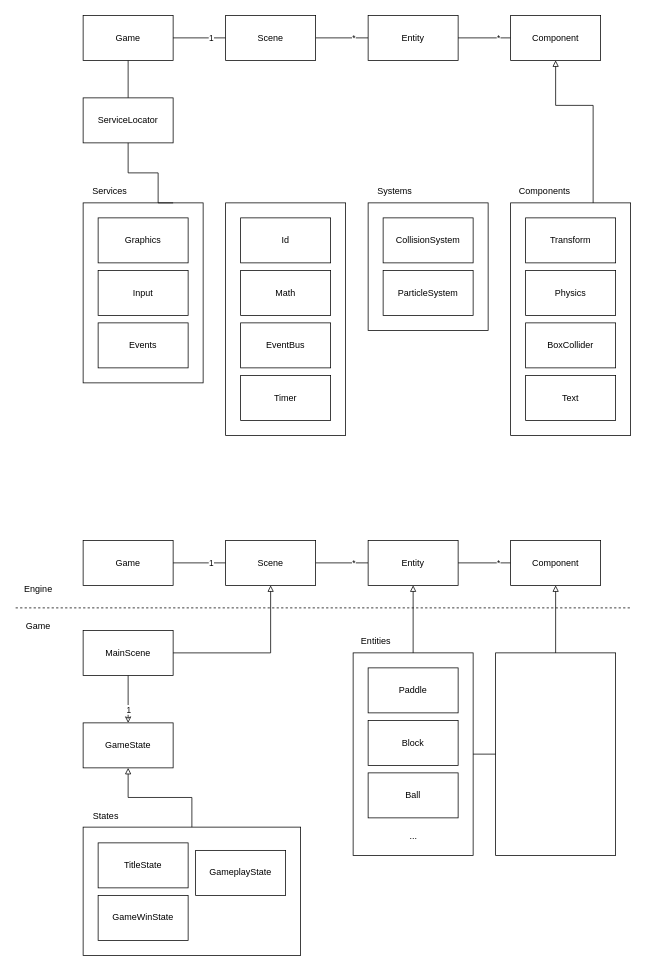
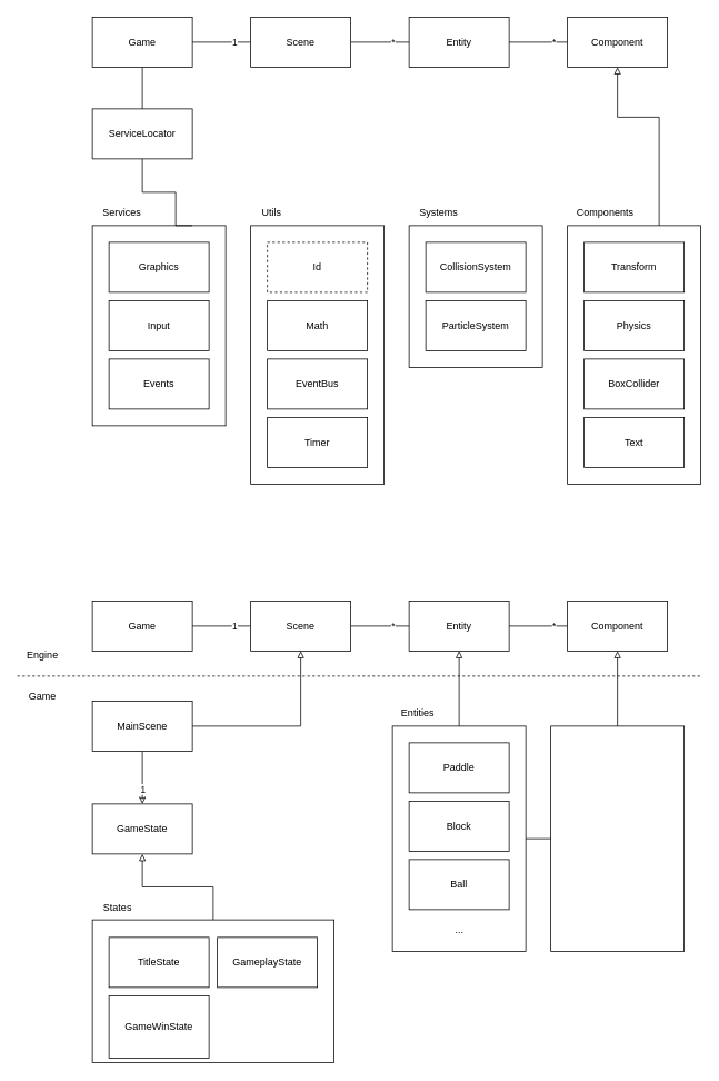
  <mxCell id="0" />
  <mxCell id="1" parent="0" />
  <mxCell id="2" style="edgeStyle=orthogonalEdgeStyle;rounded=0;orthogonalLoop=1;jettySize=auto;html=1;entryX=0.5;entryY=1;entryDx=0;entryDy=0;endArrow=block;endFill=0;" edge="1" parent="1" source="3" target="45"><mxGeometry relative="1" as="geometry" /></mxCell>
  <mxCell id="3" value="" style="rounded=0;whiteSpace=wrap;html=1;gradientColor=none;fillColor=none;" parent="1" vertex="1"><mxGeometry x="470" y="870" width="160" height="270" as="geometry" /></mxCell>
  <mxCell id="4" style="edgeStyle=orthogonalEdgeStyle;rounded=0;orthogonalLoop=1;jettySize=auto;html=1;entryX=0.5;entryY=1;entryDx=0;entryDy=0;endArrow=block;endFill=0;" parent="1" source="5" target="49" edge="1"><mxGeometry relative="1" as="geometry" /></mxCell>
  <mxCell id="5" value="" style="rounded=0;whiteSpace=wrap;html=1;gradientColor=none;fillColor=none;" parent="1" vertex="1"><mxGeometry x="660" y="870" width="160" height="270" as="geometry" /></mxCell>
  <mxCell id="6" style="edgeStyle=orthogonalEdgeStyle;rounded=0;orthogonalLoop=1;jettySize=auto;html=1;exitX=1;exitY=0.5;exitDx=0;exitDy=0;entryX=0;entryY=0.5;entryDx=0;entryDy=0;endArrow=none;endFill=0;" parent="1" source="3" target="5" edge="1"><mxGeometry relative="1" as="geometry"><mxPoint x="635" y="1005" as="targetPoint" /></mxGeometry></mxCell>
  <mxCell id="7" style="edgeStyle=orthogonalEdgeStyle;rounded=0;orthogonalLoop=1;jettySize=auto;html=1;entryX=0.5;entryY=1;entryDx=0;entryDy=0;endArrow=block;endFill=0;" parent="1" source="8" target="63" edge="1"><mxGeometry relative="1" as="geometry" /></mxCell>
  <mxCell id="8" value="" style="rounded=0;whiteSpace=wrap;html=1;gradientColor=none;fillColor=none;" parent="1" vertex="1"><mxGeometry x="110" y="1102.33" width="290" height="171" as="geometry" /></mxCell>
  <mxCell id="9" value="" style="rounded=0;whiteSpace=wrap;html=1;gradientColor=none;fillColor=none;" parent="1" vertex="1"><mxGeometry x="680" y="270" width="160" height="310" as="geometry" /></mxCell>
  <mxCell id="10" value="" style="rounded=0;whiteSpace=wrap;html=1;gradientColor=none;fillColor=none;" parent="1" vertex="1"><mxGeometry x="300" y="270" width="160" height="310" as="geometry" /></mxCell>
  <mxCell id="11" value="" style="rounded=0;whiteSpace=wrap;html=1;gradientColor=none;fillColor=none;" parent="1" vertex="1"><mxGeometry x="110" y="270" width="160" height="240" as="geometry" /></mxCell>
  <mxCell id="12" style="edgeStyle=orthogonalEdgeStyle;rounded=0;orthogonalLoop=1;jettySize=auto;html=1;entryX=1;entryY=0.5;entryDx=0;entryDy=0;endArrow=none;endFill=0;" parent="1" source="14" target="23" edge="1"><mxGeometry relative="1" as="geometry" /></mxCell>
  <mxCell id="13" value="*" style="edgeLabel;html=1;align=center;verticalAlign=middle;resizable=0;points=[];" parent="12" vertex="1" connectable="0"><mxGeometry x="-0.433" relative="1" as="geometry"><mxPoint as="offset" /></mxGeometry></mxCell>
  <mxCell id="14" value="Entity" style="rounded=0;whiteSpace=wrap;html=1;" parent="1" vertex="1"><mxGeometry x="490" y="20" width="120" height="60" as="geometry" /></mxCell>
  <mxCell id="15" style="edgeStyle=orthogonalEdgeStyle;rounded=0;orthogonalLoop=1;jettySize=auto;html=1;entryX=0.5;entryY=0;entryDx=0;entryDy=0;endArrow=none;endFill=0;" parent="1" source="16" target="26" edge="1"><mxGeometry relative="1" as="geometry" /></mxCell>
  <mxCell id="16" value="Game" style="rounded=0;whiteSpace=wrap;html=1;" parent="1" vertex="1"><mxGeometry x="110" y="20" width="120" height="60" as="geometry" /></mxCell>
  <mxCell id="17" style="edgeStyle=orthogonalEdgeStyle;rounded=0;orthogonalLoop=1;jettySize=auto;html=1;entryX=1;entryY=0.5;entryDx=0;entryDy=0;endArrow=none;endFill=0;" parent="1" source="20" target="14" edge="1"><mxGeometry relative="1" as="geometry" /></mxCell>
  <mxCell id="18" value="*" style="edgeLabel;html=1;align=center;verticalAlign=middle;resizable=0;points=[];" parent="17" vertex="1" connectable="0"><mxGeometry x="-0.519" relative="1" as="geometry"><mxPoint as="offset" /></mxGeometry></mxCell>
  <mxCell id="19" style="edgeStyle=orthogonalEdgeStyle;rounded=0;orthogonalLoop=1;jettySize=auto;html=1;endArrow=none;endFill=0;startArrow=block;startFill=0;" parent="1" source="20" target="9" edge="1"><mxGeometry relative="1" as="geometry"><Array as="points"><mxPoint x="740" y="140" /><mxPoint x="790" y="140" /></Array></mxGeometry></mxCell>
  <mxCell id="20" value="Component" style="rounded=0;whiteSpace=wrap;html=1;" parent="1" vertex="1"><mxGeometry x="680" y="20" width="120" height="60" as="geometry" /></mxCell>
  <mxCell id="21" style="edgeStyle=orthogonalEdgeStyle;rounded=0;orthogonalLoop=1;jettySize=auto;html=1;entryX=1;entryY=0.5;entryDx=0;entryDy=0;endArrow=none;endFill=0;" parent="1" source="23" target="16" edge="1"><mxGeometry relative="1" as="geometry" /></mxCell>
  <mxCell id="22" value="1" style="edgeLabel;html=1;align=center;verticalAlign=middle;resizable=0;points=[];" parent="21" vertex="1" connectable="0"><mxGeometry x="-0.524" y="1" relative="1" as="geometry"><mxPoint x="-3" y="-1" as="offset" /></mxGeometry></mxCell>
  <mxCell id="23" value="Scene" style="rounded=0;whiteSpace=wrap;html=1;" parent="1" vertex="1"><mxGeometry x="300" y="20" width="120" height="60" as="geometry" /></mxCell>
  <mxCell id="24" value="Input" style="rounded=0;whiteSpace=wrap;html=1;" parent="1" vertex="1"><mxGeometry x="130" y="360" width="120" height="60" as="geometry" /></mxCell>
  <mxCell id="25" value="Graphics" style="rounded=0;whiteSpace=wrap;html=1;" parent="1" vertex="1"><mxGeometry x="130" y="290" width="120" height="60" as="geometry" /></mxCell>
  <mxCell id="26" value="ServiceLocator" style="rounded=0;whiteSpace=wrap;html=1;" parent="1" vertex="1"><mxGeometry x="110" y="130" width="120" height="60" as="geometry" /></mxCell>
  <mxCell id="27" value="Transform" style="rounded=0;whiteSpace=wrap;html=1;" parent="1" vertex="1"><mxGeometry x="700" y="290" width="120" height="60" as="geometry" /></mxCell>
  <mxCell id="28" value="BoxCollider" style="rounded=0;whiteSpace=wrap;html=1;" parent="1" vertex="1"><mxGeometry x="700" y="430" width="120" height="60" as="geometry" /></mxCell>
  <mxCell id="29" value="Events" style="rounded=0;whiteSpace=wrap;html=1;" parent="1" vertex="1"><mxGeometry x="130" y="430" width="120" height="60" as="geometry" /></mxCell>
  <mxCell id="30" value="EventBus" style="rounded=0;whiteSpace=wrap;html=1;" parent="1" vertex="1"><mxGeometry x="320" y="430" width="120" height="60" as="geometry" /></mxCell>
- <mxCell id="31" value="Id" style="rounded=0;whiteSpace=wrap;html=1;" parent="1" vertex="1"><mxGeometry x="320" y="290" width="120" height="60" as="geometry" /></mxCell>
+ <mxCell id="31" value="Id" style="rounded=0;whiteSpace=wrap;html=1;dashed=1;" parent="1" vertex="1"><mxGeometry x="320" y="290" width="120" height="60" as="geometry" /></mxCell>
  <mxCell id="32" value="Components" style="text;html=1;align=center;verticalAlign=middle;resizable=0;points=[];autosize=1;strokeColor=none;fillColor=none;" parent="1" vertex="1"><mxGeometry x="680" y="240" width="90" height="30" as="geometry" /></mxCell>
  <mxCell id="33" style="edgeStyle=orthogonalEdgeStyle;rounded=0;orthogonalLoop=1;jettySize=auto;html=1;endArrow=none;endFill=0;entryX=0.75;entryY=0;entryDx=0;entryDy=0;exitX=0.5;exitY=1;exitDx=0;exitDy=0;" parent="1" source="26" target="11" edge="1"><mxGeometry relative="1" as="geometry"><mxPoint x="170" y="250" as="targetPoint" /><Array as="points"><mxPoint x="170" y="230" /><mxPoint x="210" y="230" /></Array></mxGeometry></mxCell>
  <mxCell id="34" value="Services" style="text;html=1;align=center;verticalAlign=middle;resizable=0;points=[];autosize=1;strokeColor=none;fillColor=none;" parent="1" vertex="1"><mxGeometry x="110" y="240" width="70" height="30" as="geometry" /></mxCell>
+ <mxCell id="35" value="Utils" style="text;html=1;align=center;verticalAlign=middle;resizable=0;points=[];autosize=1;strokeColor=none;fillColor=none;" parent="1" vertex="1"><mxGeometry x="300" y="240" width="50" height="30" as="geometry" /></mxCell>
  <mxCell id="36" value="Math" style="rounded=0;whiteSpace=wrap;html=1;" parent="1" vertex="1"><mxGeometry x="320" y="360" width="120" height="60" as="geometry" /></mxCell>
  <mxCell id="37" value="" style="rounded=0;whiteSpace=wrap;html=1;gradientColor=none;fillColor=none;" parent="1" vertex="1"><mxGeometry x="490" y="270" width="160" height="170" as="geometry" /></mxCell>
  <mxCell id="38" value="CollisionSystem" style="rounded=0;whiteSpace=wrap;html=1;" parent="1" vertex="1"><mxGeometry x="510" y="290" width="120" height="60" as="geometry" /></mxCell>
  <mxCell id="39" value="Systems" style="text;html=1;align=center;verticalAlign=middle;resizable=0;points=[];autosize=1;strokeColor=none;fillColor=none;" parent="1" vertex="1"><mxGeometry x="490" y="240" width="70" height="30" as="geometry" /></mxCell>
  <mxCell id="40" style="edgeStyle=orthogonalEdgeStyle;rounded=0;orthogonalLoop=1;jettySize=auto;html=1;entryX=0.5;entryY=0;entryDx=0;entryDy=0;endArrow=classic;endFill=0;" parent="1" source="42" target="63" edge="1"><mxGeometry relative="1" as="geometry" /></mxCell>
  <mxCell id="41" value="1" style="edgeLabel;html=1;align=center;verticalAlign=middle;resizable=0;points=[];" parent="40" vertex="1" connectable="0"><mxGeometry x="0.425" y="1" relative="1" as="geometry"><mxPoint x="-1" as="offset" /></mxGeometry></mxCell>
  <mxCell id="42" value="MainScene" style="rounded=0;whiteSpace=wrap;html=1;" parent="1" vertex="1"><mxGeometry x="110" y="840" width="120" height="60" as="geometry" /></mxCell>
  <mxCell id="43" style="edgeStyle=orthogonalEdgeStyle;rounded=0;orthogonalLoop=1;jettySize=auto;html=1;entryX=1;entryY=0.5;entryDx=0;entryDy=0;endArrow=none;endFill=0;" parent="1" source="45" target="53" edge="1"><mxGeometry relative="1" as="geometry" /></mxCell>
  <mxCell id="44" value="*" style="edgeLabel;html=1;align=center;verticalAlign=middle;resizable=0;points=[];" parent="43" vertex="1" connectable="0"><mxGeometry x="-0.433" relative="1" as="geometry"><mxPoint as="offset" /></mxGeometry></mxCell>
  <mxCell id="45" value="Entity" style="rounded=0;whiteSpace=wrap;html=1;" parent="1" vertex="1"><mxGeometry x="490" y="720" width="120" height="60" as="geometry" /></mxCell>
  <mxCell id="46" value="Game" style="rounded=0;whiteSpace=wrap;html=1;" parent="1" vertex="1"><mxGeometry x="110" y="720" width="120" height="60" as="geometry" /></mxCell>
  <mxCell id="47" style="edgeStyle=orthogonalEdgeStyle;rounded=0;orthogonalLoop=1;jettySize=auto;html=1;entryX=1;entryY=0.5;entryDx=0;entryDy=0;endArrow=none;endFill=0;" parent="1" source="49" target="45" edge="1"><mxGeometry relative="1" as="geometry" /></mxCell>
  <mxCell id="48" value="*" style="edgeLabel;html=1;align=center;verticalAlign=middle;resizable=0;points=[];" parent="47" vertex="1" connectable="0"><mxGeometry x="-0.519" relative="1" as="geometry"><mxPoint as="offset" /></mxGeometry></mxCell>
  <mxCell id="49" value="Component" style="rounded=0;whiteSpace=wrap;html=1;" parent="1" vertex="1"><mxGeometry x="680" y="720" width="120" height="60" as="geometry" /></mxCell>
  <mxCell id="50" style="edgeStyle=orthogonalEdgeStyle;rounded=0;orthogonalLoop=1;jettySize=auto;html=1;entryX=1;entryY=0.5;entryDx=0;entryDy=0;endArrow=none;endFill=0;" parent="1" source="53" target="46" edge="1"><mxGeometry relative="1" as="geometry" /></mxCell>
  <mxCell id="51" value="1" style="edgeLabel;html=1;align=center;verticalAlign=middle;resizable=0;points=[];" parent="50" vertex="1" connectable="0"><mxGeometry x="-0.524" relative="1" as="geometry"><mxPoint x="-3" as="offset" /></mxGeometry></mxCell>
  <mxCell id="52" style="edgeStyle=orthogonalEdgeStyle;rounded=0;orthogonalLoop=1;jettySize=auto;html=1;entryX=1;entryY=0.5;entryDx=0;entryDy=0;endArrow=none;endFill=0;startArrow=block;startFill=0;exitX=0.5;exitY=1;exitDx=0;exitDy=0;" parent="1" source="53" target="42" edge="1"><mxGeometry relative="1" as="geometry" /></mxCell>
  <mxCell id="53" value="Scene" style="rounded=0;whiteSpace=wrap;html=1;" parent="1" vertex="1"><mxGeometry x="300" y="720" width="120" height="60" as="geometry" /></mxCell>
  <mxCell id="54" value="" style="endArrow=none;dashed=1;html=1;rounded=0;" parent="1" edge="1"><mxGeometry width="50" height="50" relative="1" as="geometry"><mxPoint x="20" y="810" as="sourcePoint" /><mxPoint x="840" y="810" as="targetPoint" /></mxGeometry></mxCell>
  <mxCell id="55" value="Engine" style="text;html=1;align=center;verticalAlign=middle;resizable=0;points=[];autosize=1;strokeColor=none;fillColor=none;" parent="1" vertex="1"><mxGeometry x="20" y="770" width="60" height="30" as="geometry" /></mxCell>
  <mxCell id="56" value="Game" style="text;html=1;align=center;verticalAlign=middle;resizable=0;points=[];autosize=1;strokeColor=none;fillColor=none;" parent="1" vertex="1"><mxGeometry x="20" y="820" width="60" height="30" as="geometry" /></mxCell>
  <mxCell id="57" value="Paddle" style="rounded=0;whiteSpace=wrap;html=1;" parent="1" vertex="1"><mxGeometry x="490" y="890" width="120" height="60" as="geometry" /></mxCell>
  <mxCell id="58" value="Ball" style="rounded=0;whiteSpace=wrap;html=1;" parent="1" vertex="1"><mxGeometry x="490" y="1030" width="120" height="60" as="geometry" /></mxCell>
  <mxCell id="59" value="Block" style="rounded=0;whiteSpace=wrap;html=1;" parent="1" vertex="1"><mxGeometry x="490" y="960" width="120" height="60" as="geometry" /></mxCell>
- <mxCell id="60" value="GameplayState" style="rounded=0;whiteSpace=wrap;html=1;" parent="1" vertex="1"><mxGeometry x="260" y="1133.33" width="120" height="60" as="geometry" /></mxCell>
+ <mxCell id="60" value="GameplayState" style="rounded=0;whiteSpace=wrap;html=1;" parent="1" vertex="1"><mxGeometry x="260" y="1123.33" width="120" height="60" as="geometry" /></mxCell>
  <mxCell id="61" value="TitleState" style="rounded=0;whiteSpace=wrap;html=1;" parent="1" vertex="1"><mxGeometry x="130" y="1123.33" width="120" height="60" as="geometry" /></mxCell>
- <mxCell id="62" value="GameWinState" style="rounded=0;whiteSpace=wrap;html=1;" parent="1" vertex="1"><mxGeometry x="130" y="1193.33" width="120" height="60" as="geometry" /></mxCell>
+ <mxCell id="62" value="GameWinState" style="rounded=0;whiteSpace=wrap;html=1;" parent="1" vertex="1"><mxGeometry x="130" y="1193.33" width="120" height="75" as="geometry" /></mxCell>
  <mxCell id="63" value="GameState" style="rounded=0;whiteSpace=wrap;html=1;" parent="1" vertex="1"><mxGeometry x="110" y="963.33" width="120" height="60" as="geometry" /></mxCell>
  <mxCell id="64" value="States" style="text;html=1;align=center;verticalAlign=middle;resizable=0;points=[];autosize=1;strokeColor=none;fillColor=none;" parent="1" vertex="1"><mxGeometry x="110" y="1073.33" width="60" height="30" as="geometry" /></mxCell>
  <mxCell id="65" value="Entities" style="text;html=1;align=center;verticalAlign=middle;resizable=0;points=[];autosize=1;strokeColor=none;fillColor=none;" parent="1" vertex="1"><mxGeometry x="470" y="840" width="60" height="30" as="geometry" /></mxCell>
  <mxCell id="66" value="Physics" style="rounded=0;whiteSpace=wrap;html=1;" parent="1" vertex="1"><mxGeometry x="700" y="360" width="120" height="60" as="geometry" /></mxCell>
  <mxCell id="67" value="..." style="text;html=1;align=center;verticalAlign=middle;resizable=0;points=[];autosize=1;strokeColor=none;fillColor=none;" parent="1" vertex="1"><mxGeometry x="535" y="1100" width="30" height="30" as="geometry" /></mxCell>
  <mxCell id="68" value="ParticleSystem" style="rounded=0;whiteSpace=wrap;html=1;" parent="1" vertex="1"><mxGeometry x="510" y="360" width="120" height="60" as="geometry" /></mxCell>
  <mxCell id="69" value="Text" style="rounded=0;whiteSpace=wrap;html=1;" parent="1" vertex="1"><mxGeometry x="700" y="500" width="120" height="60" as="geometry" /></mxCell>
  <mxCell id="70" value="Timer" style="rounded=0;whiteSpace=wrap;html=1;" parent="1" vertex="1"><mxGeometry x="320" y="500" width="120" height="60" as="geometry" /></mxCell>
